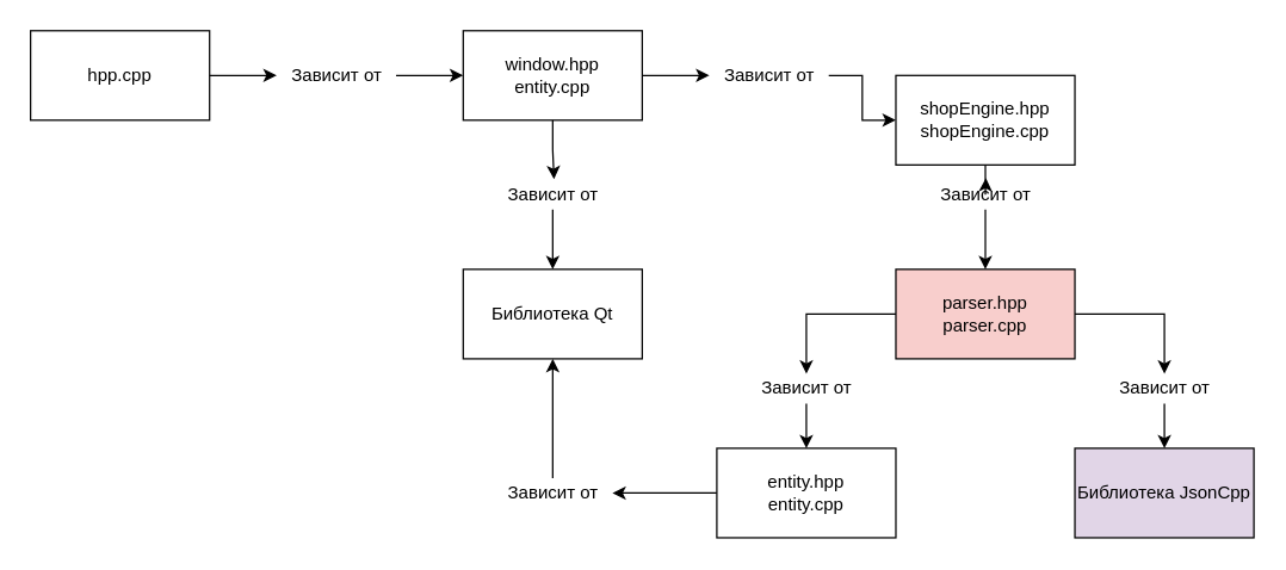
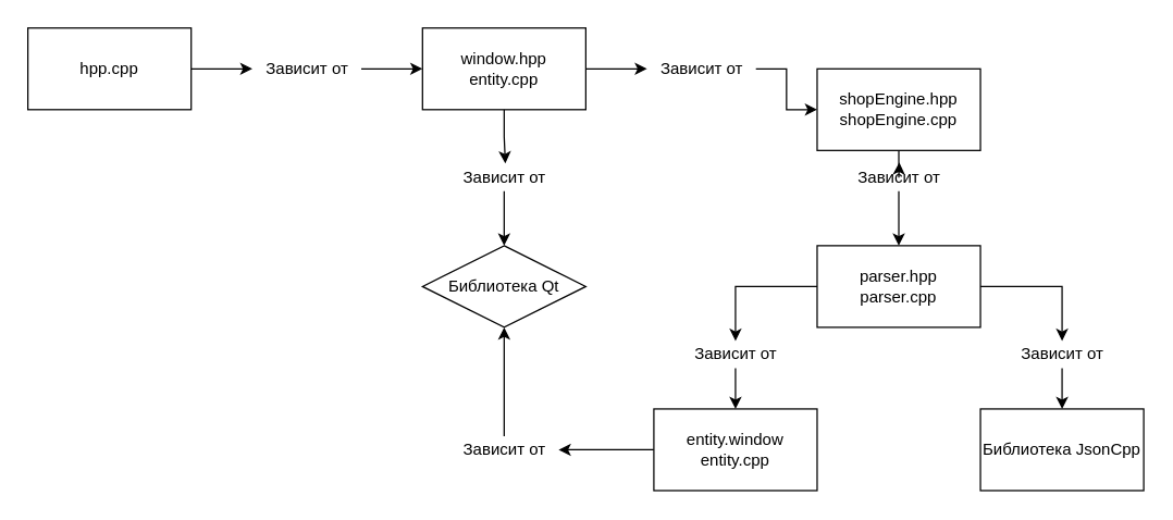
  <mxCell id="0" />
  <mxCell id="1" parent="0" />
  <mxCell id="2" style="edgeStyle=orthogonalEdgeStyle;rounded=0;orthogonalLoop=1;jettySize=auto;html=1;entryX=0.511;entryY=-0.02;entryDx=0;entryDy=0;entryPerimeter=0;" parent="1" source="4" target="11" edge="1"><mxGeometry relative="1" as="geometry" /></mxCell>
  <mxCell id="3" style="edgeStyle=orthogonalEdgeStyle;rounded=0;orthogonalLoop=1;jettySize=auto;html=1;" parent="1" source="4" target="15" edge="1"><mxGeometry relative="1" as="geometry" /></mxCell>
  <mxCell id="4" value="window.hpp&lt;br&gt;entity.cpp" style="rounded=0;whiteSpace=wrap;html=1;" parent="1" vertex="1"><mxGeometry x="310" y="20" width="120" height="60" as="geometry" /></mxCell>
  <mxCell id="5" style="edgeStyle=orthogonalEdgeStyle;rounded=0;orthogonalLoop=1;jettySize=auto;html=1;" parent="1" source="6" target="8" edge="1"><mxGeometry relative="1" as="geometry" /></mxCell>
  <mxCell id="6" value="hpp.cpp" style="rounded=0;whiteSpace=wrap;html=1;" parent="1" vertex="1"><mxGeometry x="20" y="20" width="120" height="60" as="geometry" /></mxCell>
  <mxCell id="7" style="edgeStyle=orthogonalEdgeStyle;rounded=0;orthogonalLoop=1;jettySize=auto;html=1;entryX=0;entryY=0.5;entryDx=0;entryDy=0;" parent="1" source="8" target="4" edge="1"><mxGeometry relative="1" as="geometry" /></mxCell>
  <mxCell id="8" value="Зависит от" style="text;html=1;align=center;verticalAlign=middle;resizable=0;points=[];autosize=1;" parent="1" vertex="1"><mxGeometry x="185" y="40" width="80" height="20" as="geometry" /></mxCell>
- <mxCell id="9" value="Библиотека Qt" style="whiteSpace=wrap;html=1;" parent="1" vertex="1"><mxGeometry x="310" y="180" width="120" height="60" as="geometry" /></mxCell>
+ <mxCell id="9" value="Библиотека Qt" style="rhombus;whiteSpace=wrap;html=1;" parent="1" vertex="1"><mxGeometry x="310" y="180" width="120" height="60" as="geometry" /></mxCell>
  <mxCell id="10" value="" style="edgeStyle=orthogonalEdgeStyle;rounded=0;orthogonalLoop=1;jettySize=auto;html=1;" parent="1" source="11" target="9" edge="1"><mxGeometry relative="1" as="geometry" /></mxCell>
  <mxCell id="11" value="Зависит от" style="text;html=1;align=center;verticalAlign=middle;resizable=0;points=[];autosize=1;" parent="1" vertex="1"><mxGeometry x="330" y="120" width="80" height="20" as="geometry" /></mxCell>
  <mxCell id="12" style="edgeStyle=orthogonalEdgeStyle;rounded=0;orthogonalLoop=1;jettySize=auto;html=1;entryX=0.505;entryY=-0.06;entryDx=0;entryDy=0;entryPerimeter=0;" parent="1" source="13" target="20" edge="1"><mxGeometry relative="1" as="geometry" /></mxCell>
  <mxCell id="13" value="shopEngine.hpp&lt;br&gt;shopEngine.cpp" style="whiteSpace=wrap;html=1;" parent="1" vertex="1"><mxGeometry x="600" y="50" width="120" height="60" as="geometry" /></mxCell>
  <mxCell id="14" style="edgeStyle=orthogonalEdgeStyle;rounded=0;orthogonalLoop=1;jettySize=auto;html=1;entryX=0;entryY=0.5;entryDx=0;entryDy=0;" parent="1" source="15" target="13" edge="1"><mxGeometry relative="1" as="geometry" /></mxCell>
  <mxCell id="15" value="Зависит от" style="text;html=1;align=center;verticalAlign=middle;resizable=0;points=[];autosize=1;" parent="1" vertex="1"><mxGeometry x="475" y="40" width="80" height="20" as="geometry" /></mxCell>
  <mxCell id="16" style="edgeStyle=orthogonalEdgeStyle;rounded=0;orthogonalLoop=1;jettySize=auto;html=1;" parent="1" source="18" target="25" edge="1"><mxGeometry relative="1" as="geometry" /></mxCell>
  <mxCell id="17" style="edgeStyle=orthogonalEdgeStyle;rounded=0;orthogonalLoop=1;jettySize=auto;html=1;" parent="1" source="18" target="27" edge="1"><mxGeometry relative="1" as="geometry" /></mxCell>
- <mxCell id="18" value="parser.hpp&lt;br&gt;parser.cpp" style="whiteSpace=wrap;html=1;fillColor=#f8cecc;" parent="1" vertex="1"><mxGeometry x="600" y="180" width="120" height="60" as="geometry" /></mxCell>
+ <mxCell id="18" value="parser.hpp&lt;br&gt;parser.cpp" style="whiteSpace=wrap;html=1;" parent="1" vertex="1"><mxGeometry x="600" y="180" width="120" height="60" as="geometry" /></mxCell>
  <mxCell id="19" style="edgeStyle=orthogonalEdgeStyle;rounded=0;orthogonalLoop=1;jettySize=auto;html=1;entryX=0.5;entryY=0;entryDx=0;entryDy=0;" parent="1" source="20" target="18" edge="1"><mxGeometry relative="1" as="geometry" /></mxCell>
  <mxCell id="20" value="Зависит от" style="text;html=1;align=center;verticalAlign=middle;resizable=0;points=[];autosize=1;" parent="1" vertex="1"><mxGeometry x="620" y="120" width="80" height="20" as="geometry" /></mxCell>
  <mxCell id="21" style="edgeStyle=orthogonalEdgeStyle;rounded=0;orthogonalLoop=1;jettySize=auto;html=1;" edge="1" parent="1" source="22" target="29"><mxGeometry relative="1" as="geometry" /></mxCell>
- <mxCell id="22" value="entity.hpp&lt;br&gt;entity.cpp" style="whiteSpace=wrap;html=1;" parent="1" vertex="1"><mxGeometry x="480" y="300" width="120" height="60" as="geometry" /></mxCell>
- <mxCell id="23" value="Библиотека JsonCpp" style="whiteSpace=wrap;html=1;fillColor=#e1d5e7;" parent="1" vertex="1"><mxGeometry x="720" y="300" width="120" height="60" as="geometry" /></mxCell>
+ <mxCell id="22" value="entity.window&lt;br&gt;entity.cpp" style="whiteSpace=wrap;html=1;" parent="1" vertex="1"><mxGeometry x="480" y="300" width="120" height="60" as="geometry" /></mxCell>
+ <mxCell id="23" value="Библиотека JsonCpp" style="whiteSpace=wrap;html=1;" parent="1" vertex="1"><mxGeometry x="720" y="300" width="120" height="60" as="geometry" /></mxCell>
  <mxCell id="24" style="edgeStyle=orthogonalEdgeStyle;rounded=0;orthogonalLoop=1;jettySize=auto;html=1;entryX=0.5;entryY=0;entryDx=0;entryDy=0;" parent="1" source="25" target="22" edge="1"><mxGeometry relative="1" as="geometry" /></mxCell>
  <mxCell id="25" value="Зависит от" style="text;html=1;align=center;verticalAlign=middle;resizable=0;points=[];autosize=1;" parent="1" vertex="1"><mxGeometry x="500" y="250" width="80" height="20" as="geometry" /></mxCell>
  <mxCell id="26" style="edgeStyle=orthogonalEdgeStyle;rounded=0;orthogonalLoop=1;jettySize=auto;html=1;entryX=0.5;entryY=0;entryDx=0;entryDy=0;" parent="1" source="27" target="23" edge="1"><mxGeometry relative="1" as="geometry" /></mxCell>
  <mxCell id="27" value="Зависит от" style="text;html=1;align=center;verticalAlign=middle;resizable=0;points=[];autosize=1;" parent="1" vertex="1"><mxGeometry x="740" y="250" width="80" height="20" as="geometry" /></mxCell>
  <mxCell id="28" style="edgeStyle=orthogonalEdgeStyle;rounded=0;orthogonalLoop=1;jettySize=auto;html=1;entryX=0.5;entryY=1;entryDx=0;entryDy=0;" edge="1" parent="1" source="29" target="9"><mxGeometry relative="1" as="geometry" /></mxCell>
  <mxCell id="29" value="Зависит от" style="text;html=1;align=center;verticalAlign=middle;resizable=0;points=[];autosize=1;" vertex="1" parent="1"><mxGeometry x="330" y="320" width="80" height="20" as="geometry" /></mxCell>
